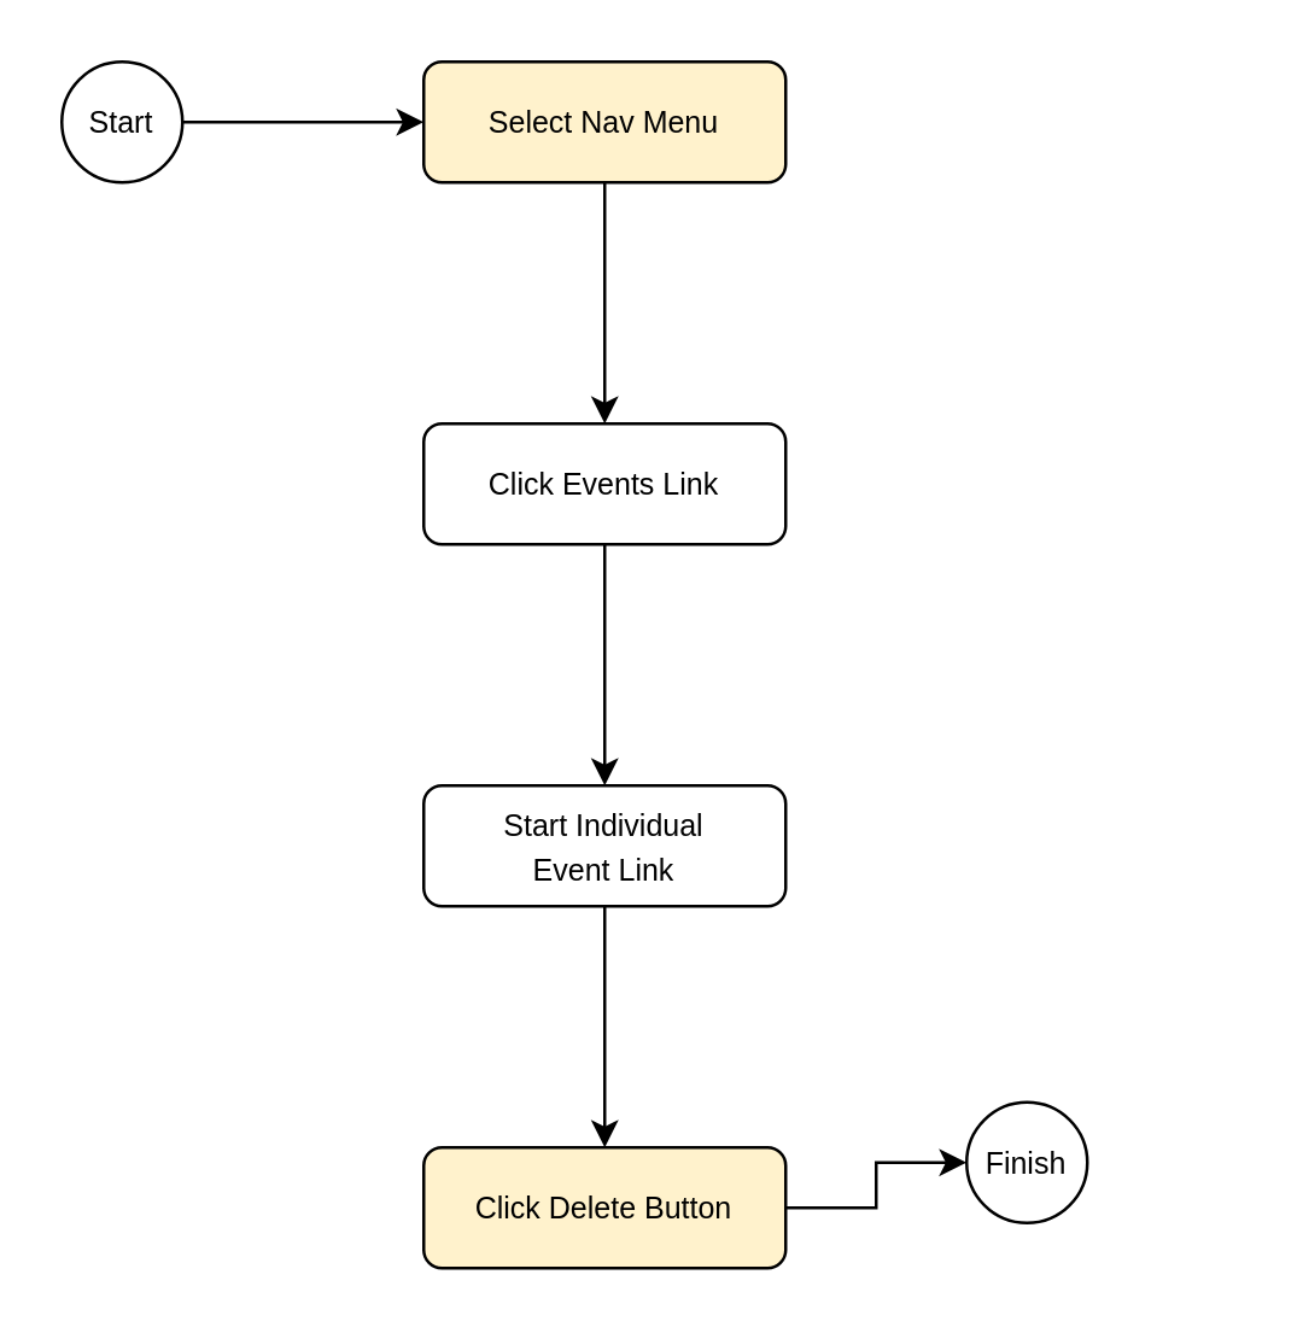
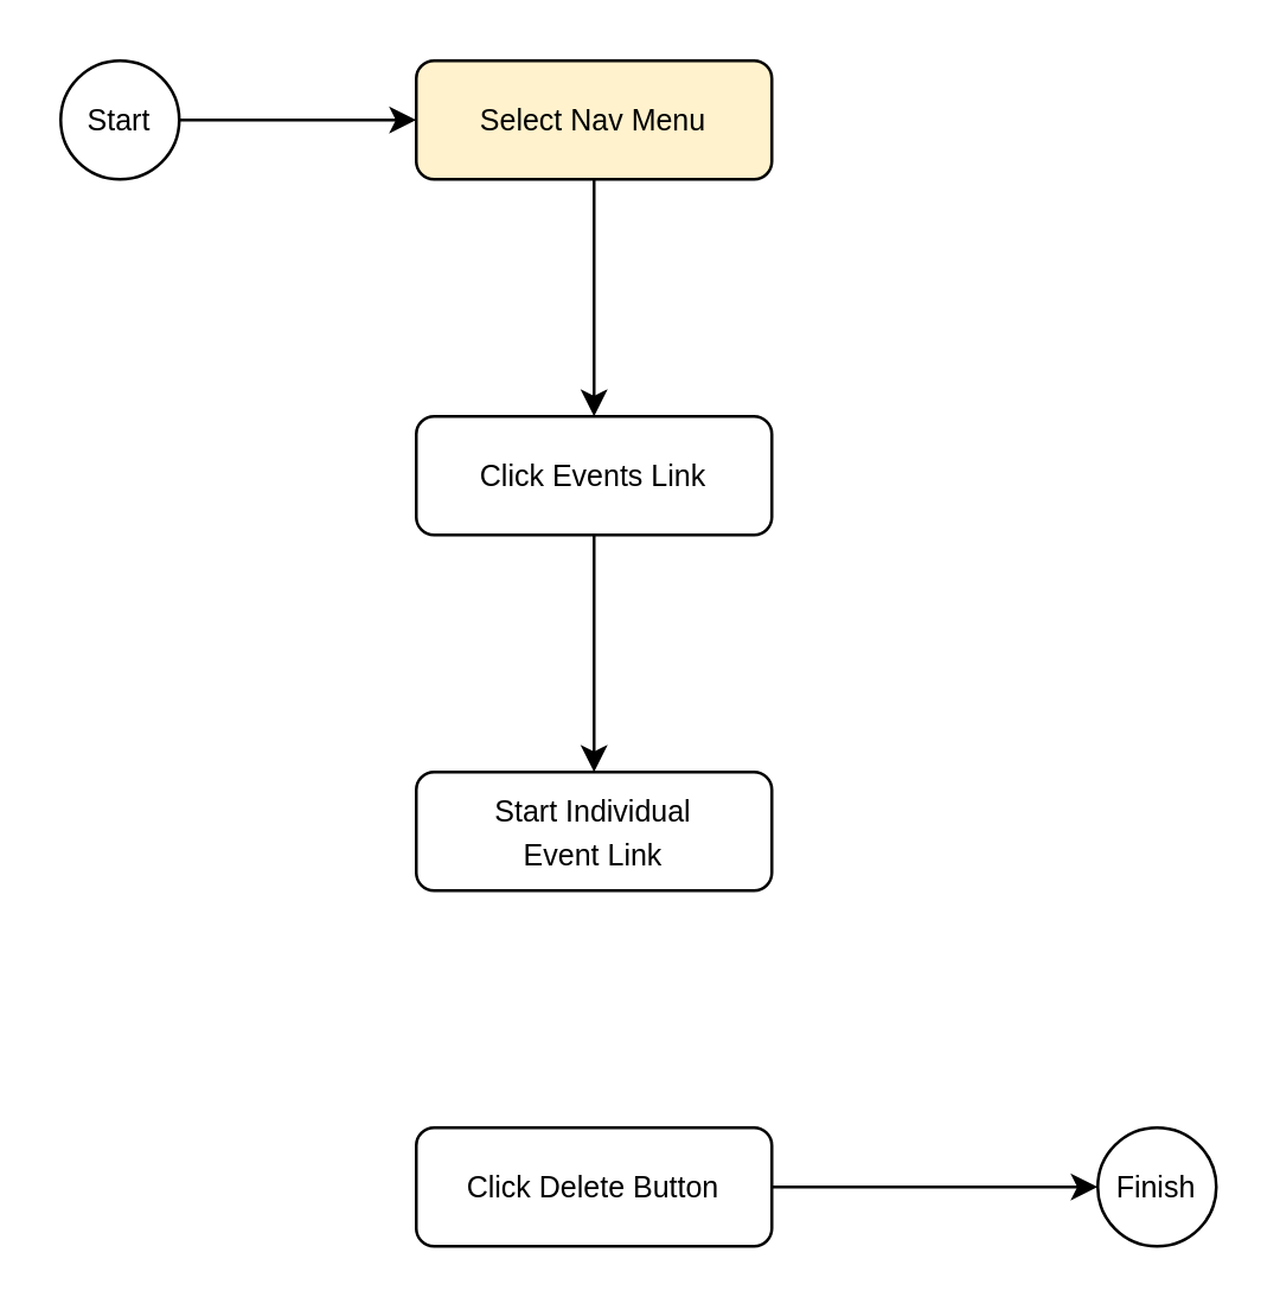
  <mxCell id="0" />
  <mxCell id="1" parent="0" />
  <mxCell id="2" value="" style="edgeStyle=orthogonalEdgeStyle;rounded=0;orthogonalLoop=1;jettySize=auto;html=1;" edge="1" parent="1" source="3" target="5"><mxGeometry relative="1" as="geometry" /></mxCell>
  <mxCell id="3" value="&lt;p style=&quot;line-height: 90%;&quot;&gt;&lt;font style=&quot;font-size: 10px;&quot;&gt;Start&lt;/font&gt;&lt;/p&gt;" style="ellipse;whiteSpace=wrap;html=1;aspect=fixed;" vertex="1" parent="1"><mxGeometry x="20" y="20" width="40" height="40" as="geometry" /></mxCell>
  <mxCell id="4" value="" style="edgeStyle=orthogonalEdgeStyle;rounded=0;orthogonalLoop=1;jettySize=auto;html=1;" edge="1" parent="1" source="5" target="7"><mxGeometry relative="1" as="geometry" /></mxCell>
  <mxCell id="5" value="&lt;font style=&quot;font-size: 10px;&quot;&gt;Select Nav Menu&lt;/font&gt;" style="rounded=1;whiteSpace=wrap;html=1;fillColor=#fff2cc;" vertex="1" parent="1"><mxGeometry x="140" y="20" width="120" height="40" as="geometry" /></mxCell>
  <mxCell id="6" value="" style="edgeStyle=orthogonalEdgeStyle;rounded=0;orthogonalLoop=1;jettySize=auto;html=1;" edge="1" parent="1" source="7" target="9"><mxGeometry relative="1" as="geometry" /></mxCell>
  <mxCell id="7" value="&lt;font style=&quot;font-size: 10px;&quot;&gt;Click Events&amp;nbsp;Link&lt;/font&gt;" style="rounded=1;whiteSpace=wrap;html=1;" vertex="1" parent="1"><mxGeometry x="140" y="140" width="120" height="40" as="geometry" /></mxCell>
- <mxCell id="8" value="" style="edgeStyle=orthogonalEdgeStyle;rounded=0;orthogonalLoop=1;jettySize=auto;html=1;" edge="1" parent="1" source="9" target="11"><mxGeometry relative="1" as="geometry"><mxPoint x="200" y="380" as="targetPoint" /></mxGeometry></mxCell>
  <mxCell id="9" value="&lt;font style=&quot;font-size: 10px;&quot;&gt;Start Individual&lt;br&gt;Event Link&lt;/font&gt;" style="rounded=1;whiteSpace=wrap;html=1;" vertex="1" parent="1"><mxGeometry x="140" y="260" width="120" height="40" as="geometry" /></mxCell>
  <mxCell id="10" value="" style="edgeStyle=orthogonalEdgeStyle;rounded=0;orthogonalLoop=1;jettySize=auto;html=1;" edge="1" parent="1" source="11" target="12"><mxGeometry relative="1" as="geometry" /></mxCell>
- <mxCell id="11" value="&lt;font style=&quot;font-size: 10px;&quot;&gt;Click Delete Button&lt;/font&gt;" style="rounded=1;whiteSpace=wrap;html=1;fillColor=#fff2cc;" vertex="1" parent="1"><mxGeometry x="140" y="380" width="120" height="40" as="geometry" /></mxCell>
- <mxCell id="12" value="&lt;font style=&quot;font-size: 10px;&quot;&gt;Finish&lt;/font&gt;" style="ellipse;whiteSpace=wrap;html=1;aspect=fixed;fontSize=7;" vertex="1" parent="1"><mxGeometry x="320" y="365" width="40" height="40" as="geometry" /></mxCell>
+ <mxCell id="11" value="&lt;font style=&quot;font-size: 10px;&quot;&gt;Click Delete Button&lt;/font&gt;" style="rounded=1;whiteSpace=wrap;html=1;" vertex="1" parent="1"><mxGeometry x="140" y="380" width="120" height="40" as="geometry" /></mxCell>
+ <mxCell id="12" value="&lt;font style=&quot;font-size: 10px;&quot;&gt;Finish&lt;/font&gt;" style="ellipse;whiteSpace=wrap;html=1;aspect=fixed;fontSize=7;" vertex="1" parent="1"><mxGeometry x="370" y="380" width="40" height="40" as="geometry" /></mxCell>
